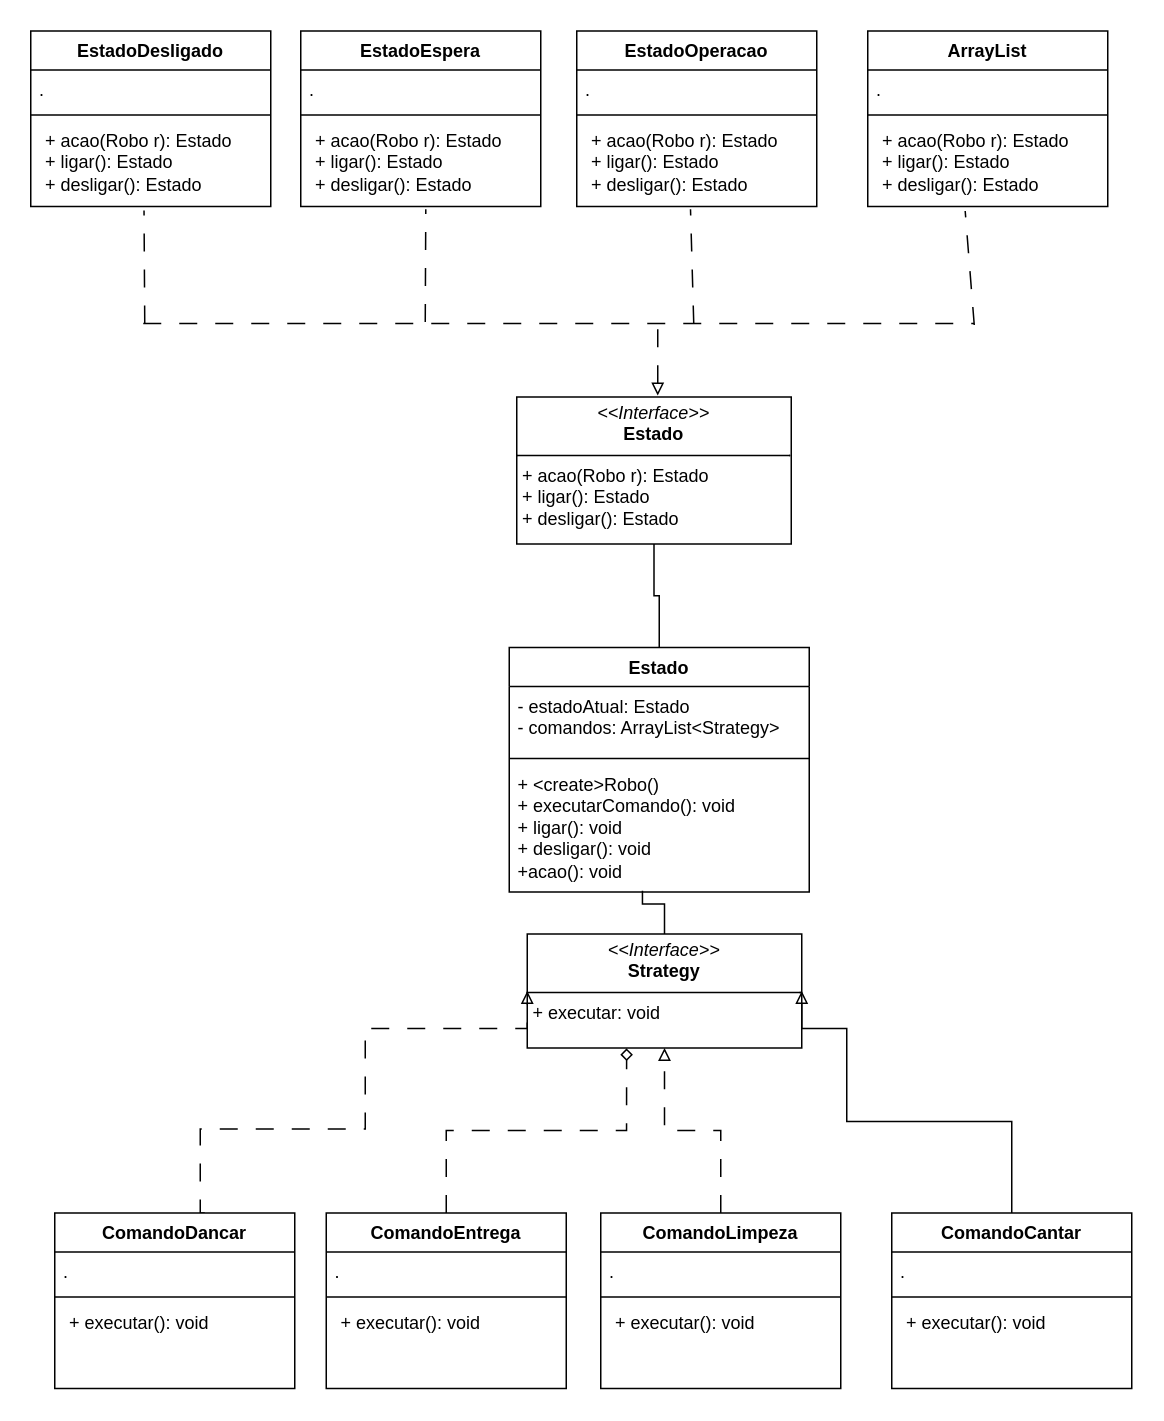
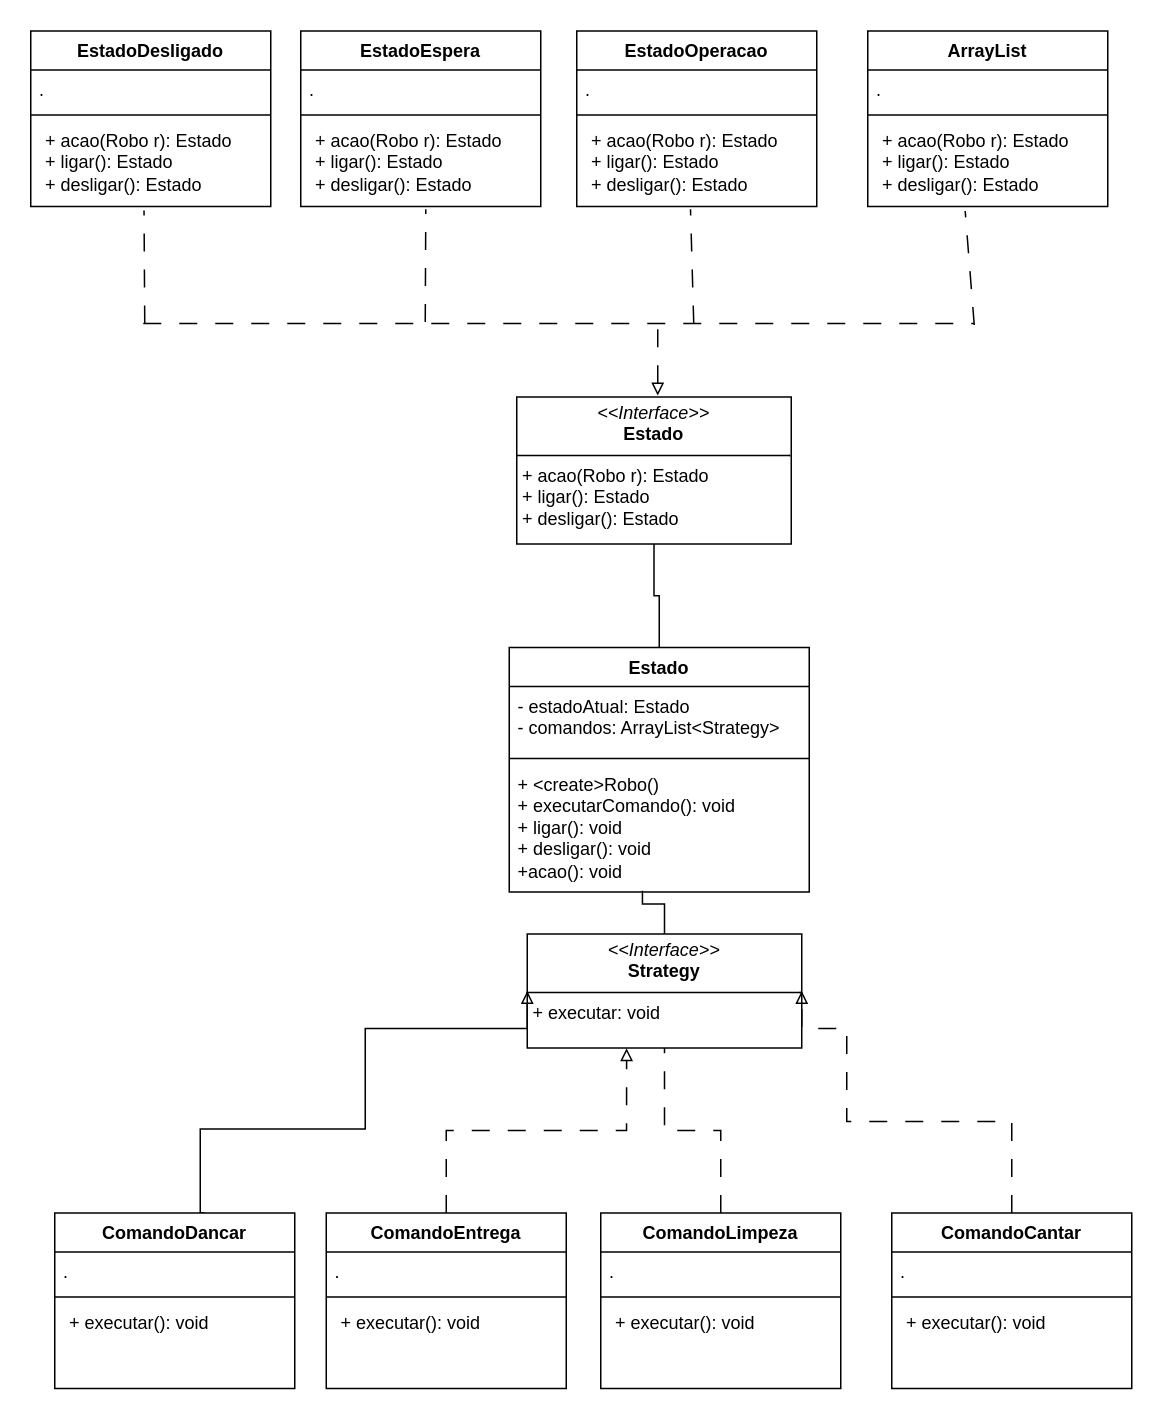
  <mxCell id="0" />
  <mxCell id="1" parent="0" />
  <mxCell id="2" value="Estado" style="swimlane;fontStyle=1;align=center;verticalAlign=top;childLayout=stackLayout;horizontal=1;startSize=26;horizontalStack=0;resizeParent=1;resizeParentMax=0;resizeLast=0;collapsible=1;marginBottom=0;whiteSpace=wrap;html=1;" vertex="1" parent="1"><mxGeometry x="339" y="431" width="200" height="163" as="geometry" /></mxCell>
  <mxCell id="3" value="- estadoAtual: Estado&lt;div&gt;- comandos: ArrayList&amp;lt;Strategy&amp;gt;&lt;/div&gt;" style="text;strokeColor=none;fillColor=none;align=left;verticalAlign=top;spacingLeft=4;spacingRight=4;overflow=hidden;rotatable=0;points=[[0,0.5],[1,0.5]];portConstraint=eastwest;whiteSpace=wrap;html=1;" vertex="1" parent="2"><mxGeometry y="26" width="200" height="44" as="geometry" /></mxCell>
  <mxCell id="4" value="" style="line;strokeWidth=1;fillColor=none;align=left;verticalAlign=middle;spacingTop=-1;spacingLeft=3;spacingRight=3;rotatable=0;labelPosition=right;points=[];portConstraint=eastwest;strokeColor=inherit;" vertex="1" parent="2"><mxGeometry y="70" width="200" height="8" as="geometry" /></mxCell>
  <mxCell id="5" value="+ &amp;lt;create&amp;gt;Robo()&lt;div&gt;+ executarComando(): void&lt;/div&gt;&lt;div&gt;+ ligar(): void&lt;/div&gt;&lt;div&gt;+ desligar(): void&lt;/div&gt;&lt;div&gt;+acao(): void&lt;/div&gt;" style="text;strokeColor=none;fillColor=none;align=left;verticalAlign=top;spacingLeft=4;spacingRight=4;overflow=hidden;rotatable=0;points=[[0,0.5],[1,0.5]];portConstraint=eastwest;whiteSpace=wrap;html=1;" vertex="1" parent="2"><mxGeometry y="78" width="200" height="85" as="geometry" /></mxCell>
  <mxCell id="6" value="" style="edgeStyle=orthogonalEdgeStyle;rounded=0;orthogonalLoop=1;jettySize=auto;html=1;entryX=0.5;entryY=0;entryDx=0;entryDy=0;endArrow=none;endFill=0;" edge="1" parent="1" source="7" target="2"><mxGeometry relative="1" as="geometry" /></mxCell>
  <mxCell id="7" value="&lt;p style=&quot;margin:0px;margin-top:4px;text-align:center;&quot;&gt;&lt;i&gt;&amp;lt;&amp;lt;Interface&amp;gt;&amp;gt;&lt;/i&gt;&lt;br&gt;&lt;b&gt;Estado&lt;/b&gt;&lt;/p&gt;&lt;hr size=&quot;1&quot; style=&quot;border-style:solid;&quot;&gt;&lt;p style=&quot;margin:0px;margin-left:4px;&quot;&gt;+ acao(Robo r): Estado&lt;br&gt;+ ligar(): Estado&lt;/p&gt;&lt;p style=&quot;margin:0px;margin-left:4px;&quot;&gt;+ desligar(): Estado&lt;/p&gt;&lt;p style=&quot;margin:0px;margin-left:4px;&quot;&gt;&lt;br&gt;&lt;br&gt;&lt;/p&gt;" style="verticalAlign=top;align=left;overflow=fill;html=1;whiteSpace=wrap;" vertex="1" parent="1"><mxGeometry x="344" y="264" width="183" height="98" as="geometry" /></mxCell>
  <mxCell id="8" value="EstadoEspera" style="swimlane;fontStyle=1;align=center;verticalAlign=top;childLayout=stackLayout;horizontal=1;startSize=26;horizontalStack=0;resizeParent=1;resizeParentMax=0;resizeLast=0;collapsible=1;marginBottom=0;whiteSpace=wrap;html=1;" vertex="1" parent="1"><mxGeometry x="200" y="20" width="160" height="117" as="geometry" /></mxCell>
  <mxCell id="9" value="." style="text;strokeColor=none;fillColor=none;align=left;verticalAlign=top;spacingLeft=4;spacingRight=4;overflow=hidden;rotatable=0;points=[[0,0.5],[1,0.5]];portConstraint=eastwest;whiteSpace=wrap;html=1;" vertex="1" parent="8"><mxGeometry y="26" width="160" height="26" as="geometry" /></mxCell>
  <mxCell id="10" value="" style="line;strokeWidth=1;fillColor=none;align=left;verticalAlign=middle;spacingTop=-1;spacingLeft=3;spacingRight=3;rotatable=0;labelPosition=right;points=[];portConstraint=eastwest;strokeColor=inherit;" vertex="1" parent="8"><mxGeometry y="52" width="160" height="8" as="geometry" /></mxCell>
  <mxCell id="11" value="&lt;p style=&quot;margin: 0px 0px 0px 4px;&quot;&gt;+ acao(Robo r): Estado&lt;br&gt;+ ligar(): Estado&lt;/p&gt;&lt;p style=&quot;margin: 0px 0px 0px 4px;&quot;&gt;+ desligar(): Estado&lt;/p&gt;" style="text;strokeColor=none;fillColor=none;align=left;verticalAlign=top;spacingLeft=4;spacingRight=4;overflow=hidden;rotatable=0;points=[[0,0.5],[1,0.5]];portConstraint=eastwest;whiteSpace=wrap;html=1;" vertex="1" parent="8"><mxGeometry y="60" width="160" height="57" as="geometry" /></mxCell>
  <mxCell id="12" value="EstadoDesligado" style="swimlane;fontStyle=1;align=center;verticalAlign=top;childLayout=stackLayout;horizontal=1;startSize=26;horizontalStack=0;resizeParent=1;resizeParentMax=0;resizeLast=0;collapsible=1;marginBottom=0;whiteSpace=wrap;html=1;" vertex="1" parent="1"><mxGeometry x="20" y="20" width="160" height="117" as="geometry" /></mxCell>
  <mxCell id="13" value="." style="text;strokeColor=none;fillColor=none;align=left;verticalAlign=top;spacingLeft=4;spacingRight=4;overflow=hidden;rotatable=0;points=[[0,0.5],[1,0.5]];portConstraint=eastwest;whiteSpace=wrap;html=1;" vertex="1" parent="12"><mxGeometry y="26" width="160" height="26" as="geometry" /></mxCell>
  <mxCell id="14" value="" style="line;strokeWidth=1;fillColor=none;align=left;verticalAlign=middle;spacingTop=-1;spacingLeft=3;spacingRight=3;rotatable=0;labelPosition=right;points=[];portConstraint=eastwest;strokeColor=inherit;" vertex="1" parent="12"><mxGeometry y="52" width="160" height="8" as="geometry" /></mxCell>
  <mxCell id="15" value="&lt;p style=&quot;margin: 0px 0px 0px 4px;&quot;&gt;+ acao(Robo r): Estado&lt;br&gt;+ ligar(): Estado&lt;/p&gt;&lt;p style=&quot;margin: 0px 0px 0px 4px;&quot;&gt;+ desligar(): Estado&lt;/p&gt;" style="text;strokeColor=none;fillColor=none;align=left;verticalAlign=top;spacingLeft=4;spacingRight=4;overflow=hidden;rotatable=0;points=[[0,0.5],[1,0.5]];portConstraint=eastwest;whiteSpace=wrap;html=1;" vertex="1" parent="12"><mxGeometry y="60" width="160" height="57" as="geometry" /></mxCell>
  <mxCell id="16" value="EstadoOperacao" style="swimlane;fontStyle=1;align=center;verticalAlign=top;childLayout=stackLayout;horizontal=1;startSize=26;horizontalStack=0;resizeParent=1;resizeParentMax=0;resizeLast=0;collapsible=1;marginBottom=0;whiteSpace=wrap;html=1;" vertex="1" parent="1"><mxGeometry x="384" y="20" width="160" height="117" as="geometry" /></mxCell>
  <mxCell id="17" value="." style="text;strokeColor=none;fillColor=none;align=left;verticalAlign=top;spacingLeft=4;spacingRight=4;overflow=hidden;rotatable=0;points=[[0,0.5],[1,0.5]];portConstraint=eastwest;whiteSpace=wrap;html=1;" vertex="1" parent="16"><mxGeometry y="26" width="160" height="26" as="geometry" /></mxCell>
  <mxCell id="18" value="" style="line;strokeWidth=1;fillColor=none;align=left;verticalAlign=middle;spacingTop=-1;spacingLeft=3;spacingRight=3;rotatable=0;labelPosition=right;points=[];portConstraint=eastwest;strokeColor=inherit;" vertex="1" parent="16"><mxGeometry y="52" width="160" height="8" as="geometry" /></mxCell>
  <mxCell id="19" value="&lt;p style=&quot;margin: 0px 0px 0px 4px;&quot;&gt;+ acao(Robo r): Estado&lt;br&gt;+ ligar(): Estado&lt;/p&gt;&lt;p style=&quot;margin: 0px 0px 0px 4px;&quot;&gt;+ desligar(): Estado&lt;/p&gt;" style="text;strokeColor=none;fillColor=none;align=left;verticalAlign=top;spacingLeft=4;spacingRight=4;overflow=hidden;rotatable=0;points=[[0,0.5],[1,0.5]];portConstraint=eastwest;whiteSpace=wrap;html=1;" vertex="1" parent="16"><mxGeometry y="60" width="160" height="57" as="geometry" /></mxCell>
  <mxCell id="20" value="ArrayList" style="swimlane;fontStyle=1;align=center;verticalAlign=top;childLayout=stackLayout;horizontal=1;startSize=26;horizontalStack=0;resizeParent=1;resizeParentMax=0;resizeLast=0;collapsible=1;marginBottom=0;whiteSpace=wrap;html=1;" vertex="1" parent="1"><mxGeometry x="578" y="20" width="160" height="117" as="geometry" /></mxCell>
  <mxCell id="21" value="." style="text;strokeColor=none;fillColor=none;align=left;verticalAlign=top;spacingLeft=4;spacingRight=4;overflow=hidden;rotatable=0;points=[[0,0.5],[1,0.5]];portConstraint=eastwest;whiteSpace=wrap;html=1;" vertex="1" parent="20"><mxGeometry y="26" width="160" height="26" as="geometry" /></mxCell>
  <mxCell id="22" value="" style="line;strokeWidth=1;fillColor=none;align=left;verticalAlign=middle;spacingTop=-1;spacingLeft=3;spacingRight=3;rotatable=0;labelPosition=right;points=[];portConstraint=eastwest;strokeColor=inherit;" vertex="1" parent="20"><mxGeometry y="52" width="160" height="8" as="geometry" /></mxCell>
  <mxCell id="23" value="&lt;p style=&quot;margin: 0px 0px 0px 4px;&quot;&gt;+ acao(Robo r): Estado&lt;br&gt;+ ligar(): Estado&lt;/p&gt;&lt;p style=&quot;margin: 0px 0px 0px 4px;&quot;&gt;+ desligar(): Estado&lt;/p&gt;" style="text;strokeColor=none;fillColor=none;align=left;verticalAlign=top;spacingLeft=4;spacingRight=4;overflow=hidden;rotatable=0;points=[[0,0.5],[1,0.5]];portConstraint=eastwest;whiteSpace=wrap;html=1;" vertex="1" parent="20"><mxGeometry y="60" width="160" height="57" as="geometry" /></mxCell>
  <mxCell id="24" value="" style="endArrow=none;dashed=1;html=1;rounded=0;dashPattern=12 12;" edge="1" parent="1"><mxGeometry width="50" height="50" relative="1" as="geometry"><mxPoint x="95" y="215" as="sourcePoint" /><mxPoint x="649" y="215" as="targetPoint" /><Array as="points"><mxPoint x="396" y="215" /></Array></mxGeometry></mxCell>
  <mxCell id="25" value="" style="endArrow=none;dashed=1;html=1;rounded=0;entryX=0.521;entryY=1.033;entryDx=0;entryDy=0;entryPerimeter=0;dashPattern=12 12;" edge="1" parent="1" target="11"><mxGeometry width="50" height="50" relative="1" as="geometry"><mxPoint x="283" y="214" as="sourcePoint" /><mxPoint x="410" y="170" as="targetPoint" /></mxGeometry></mxCell>
  <mxCell id="26" value="" style="endArrow=none;dashed=1;html=1;rounded=0;entryX=0.472;entryY=1.048;entryDx=0;entryDy=0;entryPerimeter=0;dashPattern=12 12;" edge="1" parent="1" target="15"><mxGeometry width="50" height="50" relative="1" as="geometry"><mxPoint x="96" y="215" as="sourcePoint" /><mxPoint x="96" y="140" as="targetPoint" /></mxGeometry></mxCell>
  <mxCell id="27" value="" style="endArrow=none;dashed=1;html=1;rounded=0;entryX=0.406;entryY=1.053;entryDx=0;entryDy=0;entryPerimeter=0;dashPattern=12 12;" edge="1" parent="1" target="23"><mxGeometry width="50" height="50" relative="1" as="geometry"><mxPoint x="649" y="216" as="sourcePoint" /><mxPoint x="293" y="149" as="targetPoint" /></mxGeometry></mxCell>
  <mxCell id="28" value="" style="endArrow=none;dashed=1;html=1;rounded=0;entryX=0.474;entryY=1.033;entryDx=0;entryDy=0;entryPerimeter=0;dashPattern=12 12;" edge="1" parent="1" target="19"><mxGeometry width="50" height="50" relative="1" as="geometry"><mxPoint x="462" y="215" as="sourcePoint" /><mxPoint x="451" y="147" as="targetPoint" /></mxGeometry></mxCell>
  <mxCell id="29" value="" style="endArrow=none;html=1;rounded=0;startArrow=block;startFill=0;dashed=1;dashPattern=12 12;" edge="1" parent="1"><mxGeometry width="50" height="50" relative="1" as="geometry"><mxPoint x="438" y="263" as="sourcePoint" /><mxPoint x="438" y="216" as="targetPoint" /></mxGeometry></mxCell>
  <mxCell id="30" value="" style="edgeStyle=orthogonalEdgeStyle;rounded=0;orthogonalLoop=1;jettySize=auto;html=1;entryX=0.444;entryY=0.99;entryDx=0;entryDy=0;entryPerimeter=0;endArrow=none;endFill=0;" edge="1" parent="1" source="31" target="5"><mxGeometry relative="1" as="geometry" /></mxCell>
  <mxCell id="31" value="&lt;p style=&quot;margin:0px;margin-top:4px;text-align:center;&quot;&gt;&lt;i&gt;&amp;lt;&amp;lt;Interface&amp;gt;&amp;gt;&lt;/i&gt;&lt;br&gt;&lt;b&gt;Strategy&lt;/b&gt;&lt;/p&gt;&lt;hr size=&quot;1&quot; style=&quot;border-style:solid;&quot;&gt;&lt;p style=&quot;margin:0px;margin-left:4px;&quot;&gt;+ executar: void&lt;br&gt;&lt;br&gt;&lt;/p&gt;&lt;p style=&quot;margin:0px;margin-left:4px;&quot;&gt;&lt;br&gt;&lt;br&gt;&lt;/p&gt;" style="verticalAlign=top;align=left;overflow=fill;html=1;whiteSpace=wrap;" vertex="1" parent="1"><mxGeometry x="351" y="622" width="183" height="76" as="geometry" /></mxCell>
  <mxCell id="32" value="ComandoEntrega" style="swimlane;fontStyle=1;align=center;verticalAlign=top;childLayout=stackLayout;horizontal=1;startSize=26;horizontalStack=0;resizeParent=1;resizeParentMax=0;resizeLast=0;collapsible=1;marginBottom=0;whiteSpace=wrap;html=1;" vertex="1" parent="1"><mxGeometry x="217" y="808" width="160" height="117" as="geometry" /></mxCell>
  <mxCell id="33" value="." style="text;strokeColor=none;fillColor=none;align=left;verticalAlign=top;spacingLeft=4;spacingRight=4;overflow=hidden;rotatable=0;points=[[0,0.5],[1,0.5]];portConstraint=eastwest;whiteSpace=wrap;html=1;" vertex="1" parent="32"><mxGeometry y="26" width="160" height="26" as="geometry" /></mxCell>
  <mxCell id="34" value="" style="line;strokeWidth=1;fillColor=none;align=left;verticalAlign=middle;spacingTop=-1;spacingLeft=3;spacingRight=3;rotatable=0;labelPosition=right;points=[];portConstraint=eastwest;strokeColor=inherit;" vertex="1" parent="32"><mxGeometry y="52" width="160" height="8" as="geometry" /></mxCell>
  <mxCell id="35" value="&lt;p style=&quot;margin: 0px 0px 0px 4px;&quot;&gt;+ executar(): void&lt;br&gt;&lt;/p&gt;" style="text;strokeColor=none;fillColor=none;align=left;verticalAlign=top;spacingLeft=4;spacingRight=4;overflow=hidden;rotatable=0;points=[[0,0.5],[1,0.5]];portConstraint=eastwest;whiteSpace=wrap;html=1;" vertex="1" parent="32"><mxGeometry y="60" width="160" height="57" as="geometry" /></mxCell>
- <mxCell id="36" style="edgeStyle=orthogonalEdgeStyle;rounded=0;orthogonalLoop=1;jettySize=auto;html=1;entryX=0;entryY=0.5;entryDx=0;entryDy=0;exitX=0.625;exitY=0;exitDx=0;exitDy=0;exitPerimeter=0;endArrow=block;endFill=0;dashed=1;dashPattern=12 12;" edge="1" parent="1" source="37" target="31"><mxGeometry relative="1" as="geometry"><mxPoint x="133" y="769" as="sourcePoint" /><Array as="points"><mxPoint x="133" y="808" /><mxPoint x="133" y="752" /><mxPoint x="243" y="752" /><mxPoint x="243" y="685" /></Array></mxGeometry></mxCell>
+ <mxCell id="36" style="edgeStyle=orthogonalEdgeStyle;rounded=0;orthogonalLoop=1;jettySize=auto;html=1;entryX=0;entryY=0.5;entryDx=0;entryDy=0;exitX=0.625;exitY=0;exitDx=0;exitDy=0;exitPerimeter=0;endArrow=block;endFill=0;dashed=0;dashPattern=12 12;" edge="1" parent="1" source="37" target="31"><mxGeometry relative="1" as="geometry"><mxPoint x="133" y="769" as="sourcePoint" /><Array as="points"><mxPoint x="133" y="808" /><mxPoint x="133" y="752" /><mxPoint x="243" y="752" /><mxPoint x="243" y="685" /></Array></mxGeometry></mxCell>
  <mxCell id="37" value="ComandoDancar" style="swimlane;fontStyle=1;align=center;verticalAlign=top;childLayout=stackLayout;horizontal=1;startSize=26;horizontalStack=0;resizeParent=1;resizeParentMax=0;resizeLast=0;collapsible=1;marginBottom=0;whiteSpace=wrap;html=1;" vertex="1" parent="1"><mxGeometry x="36" y="808" width="160" height="117" as="geometry" /></mxCell>
  <mxCell id="38" value="." style="text;strokeColor=none;fillColor=none;align=left;verticalAlign=top;spacingLeft=4;spacingRight=4;overflow=hidden;rotatable=0;points=[[0,0.5],[1,0.5]];portConstraint=eastwest;whiteSpace=wrap;html=1;" vertex="1" parent="37"><mxGeometry y="26" width="160" height="26" as="geometry" /></mxCell>
  <mxCell id="39" value="" style="line;strokeWidth=1;fillColor=none;align=left;verticalAlign=middle;spacingTop=-1;spacingLeft=3;spacingRight=3;rotatable=0;labelPosition=right;points=[];portConstraint=eastwest;strokeColor=inherit;" vertex="1" parent="37"><mxGeometry y="52" width="160" height="8" as="geometry" /></mxCell>
  <mxCell id="40" value="&lt;p style=&quot;margin: 0px 0px 0px 4px;&quot;&gt;+ executar(): void&lt;/p&gt;" style="text;strokeColor=none;fillColor=none;align=left;verticalAlign=top;spacingLeft=4;spacingRight=4;overflow=hidden;rotatable=0;points=[[0,0.5],[1,0.5]];portConstraint=eastwest;whiteSpace=wrap;html=1;" vertex="1" parent="37"><mxGeometry y="60" width="160" height="57" as="geometry" /></mxCell>
- <mxCell id="41" value="" style="edgeStyle=orthogonalEdgeStyle;rounded=0;orthogonalLoop=1;jettySize=auto;html=1;dashed=1;dashPattern=12 12;endArrow=block;endFill=0;" edge="1" parent="1" source="42" target="31"><mxGeometry relative="1" as="geometry" /></mxCell>
+ <mxCell id="41" value="" style="edgeStyle=orthogonalEdgeStyle;rounded=0;orthogonalLoop=1;jettySize=auto;html=1;dashed=1;dashPattern=12 12;endArrow=none;endFill=0;" edge="1" parent="1" source="42" target="31"><mxGeometry relative="1" as="geometry" /></mxCell>
  <mxCell id="42" value="ComandoLimpeza" style="swimlane;fontStyle=1;align=center;verticalAlign=top;childLayout=stackLayout;horizontal=1;startSize=26;horizontalStack=0;resizeParent=1;resizeParentMax=0;resizeLast=0;collapsible=1;marginBottom=0;whiteSpace=wrap;html=1;" vertex="1" parent="1"><mxGeometry x="400" y="808" width="160" height="117" as="geometry" /></mxCell>
  <mxCell id="43" value="." style="text;strokeColor=none;fillColor=none;align=left;verticalAlign=top;spacingLeft=4;spacingRight=4;overflow=hidden;rotatable=0;points=[[0,0.5],[1,0.5]];portConstraint=eastwest;whiteSpace=wrap;html=1;" vertex="1" parent="42"><mxGeometry y="26" width="160" height="26" as="geometry" /></mxCell>
  <mxCell id="44" value="" style="line;strokeWidth=1;fillColor=none;align=left;verticalAlign=middle;spacingTop=-1;spacingLeft=3;spacingRight=3;rotatable=0;labelPosition=right;points=[];portConstraint=eastwest;strokeColor=inherit;" vertex="1" parent="42"><mxGeometry y="52" width="160" height="8" as="geometry" /></mxCell>
  <mxCell id="45" value="&lt;p style=&quot;margin: 0px 0px 0px 4px;&quot;&gt;+ executar(): void&lt;br&gt;&lt;/p&gt;" style="text;strokeColor=none;fillColor=none;align=left;verticalAlign=top;spacingLeft=4;spacingRight=4;overflow=hidden;rotatable=0;points=[[0,0.5],[1,0.5]];portConstraint=eastwest;whiteSpace=wrap;html=1;" vertex="1" parent="42"><mxGeometry y="60" width="160" height="57" as="geometry" /></mxCell>
- <mxCell id="46" style="edgeStyle=orthogonalEdgeStyle;rounded=0;orthogonalLoop=1;jettySize=auto;html=1;entryX=1;entryY=0.5;entryDx=0;entryDy=0;dashed=0;dashPattern=12 12;endArrow=block;endFill=0;" edge="1" parent="1" source="47" target="31"><mxGeometry relative="1" as="geometry"><Array as="points"><mxPoint x="674" y="747" /><mxPoint x="564" y="747" /><mxPoint x="564" y="685" /></Array></mxGeometry></mxCell>
+ <mxCell id="46" style="edgeStyle=orthogonalEdgeStyle;rounded=0;orthogonalLoop=1;jettySize=auto;html=1;entryX=1;entryY=0.5;entryDx=0;entryDy=0;dashed=1;dashPattern=12 12;endArrow=block;endFill=0;" edge="1" parent="1" source="47" target="31"><mxGeometry relative="1" as="geometry"><Array as="points"><mxPoint x="674" y="747" /><mxPoint x="564" y="747" /><mxPoint x="564" y="685" /></Array></mxGeometry></mxCell>
  <mxCell id="47" value="ComandoCantar" style="swimlane;fontStyle=1;align=center;verticalAlign=top;childLayout=stackLayout;horizontal=1;startSize=26;horizontalStack=0;resizeParent=1;resizeParentMax=0;resizeLast=0;collapsible=1;marginBottom=0;whiteSpace=wrap;html=1;" vertex="1" parent="1"><mxGeometry x="594" y="808" width="160" height="117" as="geometry" /></mxCell>
  <mxCell id="48" value="." style="text;strokeColor=none;fillColor=none;align=left;verticalAlign=top;spacingLeft=4;spacingRight=4;overflow=hidden;rotatable=0;points=[[0,0.5],[1,0.5]];portConstraint=eastwest;whiteSpace=wrap;html=1;" vertex="1" parent="47"><mxGeometry y="26" width="160" height="26" as="geometry" /></mxCell>
  <mxCell id="49" value="" style="line;strokeWidth=1;fillColor=none;align=left;verticalAlign=middle;spacingTop=-1;spacingLeft=3;spacingRight=3;rotatable=0;labelPosition=right;points=[];portConstraint=eastwest;strokeColor=inherit;" vertex="1" parent="47"><mxGeometry y="52" width="160" height="8" as="geometry" /></mxCell>
  <mxCell id="50" value="&lt;p style=&quot;margin: 0px 0px 0px 4px;&quot;&gt;+ executar(): void&lt;br&gt;&lt;/p&gt;" style="text;strokeColor=none;fillColor=none;align=left;verticalAlign=top;spacingLeft=4;spacingRight=4;overflow=hidden;rotatable=0;points=[[0,0.5],[1,0.5]];portConstraint=eastwest;whiteSpace=wrap;html=1;" vertex="1" parent="47"><mxGeometry y="60" width="160" height="57" as="geometry" /></mxCell>
- <mxCell id="51" style="edgeStyle=orthogonalEdgeStyle;rounded=0;orthogonalLoop=1;jettySize=auto;html=1;entryX=0.362;entryY=1.003;entryDx=0;entryDy=0;entryPerimeter=0;endArrow=diamond;endFill=0;dashed=1;dashPattern=12 12;" edge="1" parent="1" source="32" target="31"><mxGeometry relative="1" as="geometry" /></mxCell>
+ <mxCell id="51" style="edgeStyle=orthogonalEdgeStyle;rounded=0;orthogonalLoop=1;jettySize=auto;html=1;entryX=0.362;entryY=1.003;entryDx=0;entryDy=0;entryPerimeter=0;endArrow=block;endFill=0;dashed=1;dashPattern=12 12;" edge="1" parent="1" source="32" target="31"><mxGeometry relative="1" as="geometry" /></mxCell>
